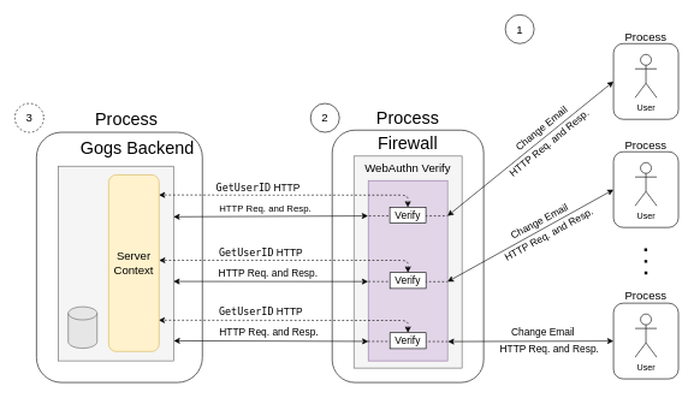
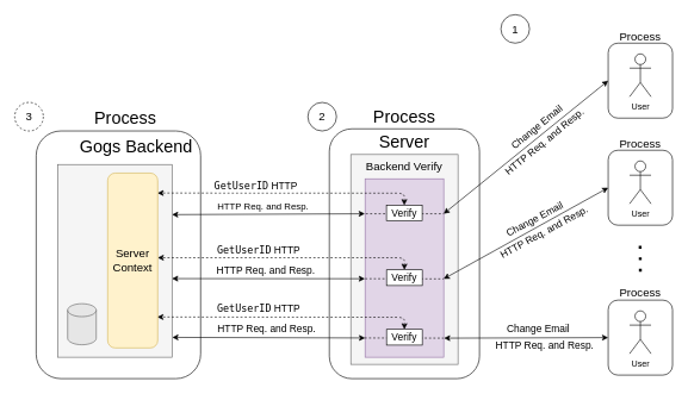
  <mxCell id="0" />
  <mxCell id="1" parent="0" />
  <mxCell id="2" value="" style="rounded=1;whiteSpace=wrap;html=1;" vertex="1" parent="1"><mxGeometry x="850" y="60" width="90" height="105" as="geometry" /></mxCell>
  <mxCell id="3" value="" style="rounded=1;whiteSpace=wrap;html=1;" vertex="1" parent="1"><mxGeometry x="50" y="183" width="230" height="347" as="geometry" /></mxCell>
  <mxCell id="4" value="&lt;font style=&quot;font-size: 24px&quot;&gt;Process&lt;/font&gt;" style="text;html=1;strokeColor=none;fillColor=none;align=center;verticalAlign=middle;whiteSpace=wrap;rounded=0;" vertex="1" parent="1"><mxGeometry x="70" y="156" width="210" height="20" as="geometry" /></mxCell>
  <mxCell id="5" value="" style="rounded=1;whiteSpace=wrap;html=1;" vertex="1" parent="1"><mxGeometry x="460" y="180" width="210" height="350" as="geometry" /></mxCell>
  <mxCell id="6" value="" style="rounded=0;whiteSpace=wrap;html=1;fillColor=#f5f5f5;strokeColor=#666666;fontColor=#333333;" vertex="1" parent="1"><mxGeometry x="490" y="216" width="150" height="294" as="geometry" /></mxCell>
- <mxCell id="7" value="&lt;font style=&quot;font-size: 24px&quot;&gt;Firewall&lt;/font&gt;" style="text;html=1;strokeColor=none;fillColor=none;align=center;verticalAlign=middle;whiteSpace=wrap;rounded=0;" vertex="1" parent="1"><mxGeometry x="490" y="188" width="150" height="20" as="geometry" /></mxCell>
+ <mxCell id="7" value="&lt;font style=&quot;font-size: 24px&quot;&gt;Server&lt;/font&gt;" style="text;html=1;strokeColor=none;fillColor=none;align=center;verticalAlign=middle;whiteSpace=wrap;rounded=0;" vertex="1" parent="1"><mxGeometry x="490" y="188" width="150" height="20" as="geometry" /></mxCell>
  <mxCell id="8" value="" style="rounded=0;whiteSpace=wrap;html=1;fillColor=#e1d5e7;strokeColor=#9673a6;" vertex="1" parent="1"><mxGeometry x="510" y="250" width="110" height="250" as="geometry" /></mxCell>
- <mxCell id="9" value="&lt;font style=&quot;font-size: 16px&quot;&gt;WebAuthn &lt;font style=&quot;font-size: 16px&quot;&gt;Verify&lt;/font&gt;&lt;/font&gt;" style="text;html=1;strokeColor=none;fillColor=none;align=center;verticalAlign=middle;whiteSpace=wrap;rounded=0;" vertex="1" parent="1"><mxGeometry x="490" y="222.5" width="150" height="20" as="geometry" /></mxCell>
+ <mxCell id="9" value="&lt;font style=&quot;font-size: 16px&quot;&gt;Backend &lt;font style=&quot;font-size: 16px&quot;&gt;Verify&lt;/font&gt;&lt;/font&gt;" style="text;html=1;strokeColor=none;fillColor=none;align=center;verticalAlign=middle;whiteSpace=wrap;rounded=0;" vertex="1" parent="1"><mxGeometry x="490" y="222.5" width="150" height="20" as="geometry" /></mxCell>
  <mxCell id="10" value="&lt;font style=&quot;font-size: 24px&quot;&gt;Process&lt;/font&gt;" style="text;html=1;strokeColor=none;fillColor=none;align=center;verticalAlign=middle;whiteSpace=wrap;rounded=0;" vertex="1" parent="1"><mxGeometry x="460" y="153" width="210" height="20" as="geometry" /></mxCell>
  <mxCell id="11" value="" style="rounded=0;whiteSpace=wrap;html=1;fillColor=#f5f5f5;strokeColor=#666666;fontColor=#333333;" vertex="1" parent="1"><mxGeometry x="80" y="230" width="160" height="270" as="geometry" /></mxCell>
  <mxCell id="12" value="&lt;font style=&quot;font-size: 24px&quot;&gt;Gogs &lt;font style=&quot;font-size: 24px&quot;&gt;Backend&lt;/font&gt;&lt;/font&gt;" style="text;html=1;strokeColor=none;fillColor=none;align=center;verticalAlign=middle;whiteSpace=wrap;rounded=0;" vertex="1" parent="1"><mxGeometry x="105" y="195" width="170" height="20" as="geometry" /></mxCell>
  <mxCell id="13" value="" style="shape=cylinder3;whiteSpace=wrap;html=1;boundedLbl=1;backgroundOutline=1;size=9.069;strokeColor=#666666;fontColor=#333333;fillColor=#E6E6E6;" vertex="1" parent="1"><mxGeometry x="94" y="425" width="40" height="57.5" as="geometry" /></mxCell>
  <mxCell id="14" value="User" style="shape=umlActor;verticalLabelPosition=bottom;verticalAlign=top;html=1;outlineConnect=0;" vertex="1" parent="1"><mxGeometry x="880" y="75" width="30" height="60" as="geometry" /></mxCell>
  <mxCell id="15" value="&lt;font style=&quot;font-size: 16px&quot;&gt;Process&lt;/font&gt;" style="text;html=1;strokeColor=none;fillColor=none;align=center;verticalAlign=middle;whiteSpace=wrap;rounded=0;" vertex="1" parent="1"><mxGeometry x="850" y="40" width="90" height="20" as="geometry" /></mxCell>
  <mxCell id="16" value="" style="rounded=1;whiteSpace=wrap;html=1;" vertex="1" parent="1"><mxGeometry x="850" y="210" width="90" height="105" as="geometry" /></mxCell>
  <mxCell id="17" value="User" style="shape=umlActor;verticalLabelPosition=bottom;verticalAlign=top;html=1;outlineConnect=0;" vertex="1" parent="1"><mxGeometry x="880" y="225" width="30" height="60" as="geometry" /></mxCell>
  <mxCell id="18" value="&lt;font style=&quot;font-size: 16px&quot;&gt;Process&lt;/font&gt;" style="text;html=1;strokeColor=none;fillColor=none;align=center;verticalAlign=middle;whiteSpace=wrap;rounded=0;" vertex="1" parent="1"><mxGeometry x="850" y="190" width="90" height="20" as="geometry" /></mxCell>
  <mxCell id="19" value="" style="endArrow=none;dashed=1;html=1;dashPattern=1 3;strokeWidth=4;" edge="1" parent="1"><mxGeometry width="50" height="50" relative="1" as="geometry"><mxPoint x="895" y="380" as="sourcePoint" /><mxPoint x="894.66" y="340" as="targetPoint" /></mxGeometry></mxCell>
  <mxCell id="20" value="" style="rounded=1;whiteSpace=wrap;html=1;" vertex="1" parent="1"><mxGeometry x="850" y="420" width="90" height="105" as="geometry" /></mxCell>
  <mxCell id="21" value="User" style="shape=umlActor;verticalLabelPosition=bottom;verticalAlign=top;html=1;outlineConnect=0;" vertex="1" parent="1"><mxGeometry x="880" y="435" width="30" height="60" as="geometry" /></mxCell>
  <mxCell id="22" value="&lt;font style=&quot;font-size: 16px&quot;&gt;Process&lt;/font&gt;" style="text;html=1;strokeColor=none;fillColor=none;align=center;verticalAlign=middle;whiteSpace=wrap;rounded=0;" vertex="1" parent="1"><mxGeometry x="850" y="400" width="90" height="20" as="geometry" /></mxCell>
  <mxCell id="23" value="" style="endArrow=classic;html=1;strokeWidth=1;exitX=0;exitY=0.5;exitDx=0;exitDy=0;entryX=0.999;entryY=0.196;entryDx=0;entryDy=0;startArrow=classic;startFill=1;entryPerimeter=0;" edge="1" parent="1" source="2" target="8"><mxGeometry width="50" height="50" relative="1" as="geometry"><mxPoint x="760" y="195" as="sourcePoint" /><mxPoint x="810" y="145" as="targetPoint" /></mxGeometry></mxCell>
  <mxCell id="24" value="&lt;div&gt;&lt;font style=&quot;font-size: 14px&quot;&gt;Change Email&lt;/font&gt;&lt;/div&gt;" style="edgeLabel;html=1;align=center;verticalAlign=middle;resizable=0;points=[];rotation=-39.5;" vertex="1" connectable="0" parent="23"><mxGeometry x="0.134" y="-2" relative="1" as="geometry"><mxPoint x="31" y="-39" as="offset" /></mxGeometry></mxCell>
  <mxCell id="25" value="&lt;font style=&quot;font-size: 14px&quot;&gt;HTTP Req. and Resp.&lt;br&gt;&lt;/font&gt;" style="edgeLabel;html=1;align=center;verticalAlign=middle;resizable=0;points=[];rotation=-39.4;" vertex="1" connectable="0" parent="23"><mxGeometry x="-0.445" y="-1" relative="1" as="geometry"><mxPoint x="-25" y="35" as="offset" /></mxGeometry></mxCell>
  <mxCell id="26" value="" style="endArrow=classic;html=1;strokeWidth=1;exitX=0;exitY=0.5;exitDx=0;exitDy=0;entryX=0.999;entryY=0.561;entryDx=0;entryDy=0;startArrow=classic;startFill=1;entryPerimeter=0;" edge="1" parent="1" source="16" target="8"><mxGeometry width="50" height="50" relative="1" as="geometry"><mxPoint x="800" y="285" as="sourcePoint" /><mxPoint x="850" y="235" as="targetPoint" /></mxGeometry></mxCell>
  <mxCell id="27" value="&lt;font style=&quot;font-size: 14px&quot;&gt;Change Email&lt;/font&gt;" style="edgeLabel;html=1;align=center;verticalAlign=middle;resizable=0;points=[];rotation=-27.9;" vertex="1" connectable="0" parent="26"><mxGeometry x="-0.18" y="3" relative="1" as="geometry"><mxPoint x="-11" y="-11" as="offset" /></mxGeometry></mxCell>
  <mxCell id="28" value="&lt;font style=&quot;font-size: 14px&quot;&gt;HTTP Req. and Resp.&lt;br&gt;&lt;/font&gt;" style="edgeLabel;html=1;align=center;verticalAlign=middle;resizable=0;points=[];rotation=-28.6;" vertex="1" connectable="0" parent="26"><mxGeometry x="-0.498" relative="1" as="geometry"><mxPoint x="-33" y="30" as="offset" /></mxGeometry></mxCell>
  <mxCell id="29" value="" style="endArrow=classic;startArrow=classic;html=1;strokeWidth=1;entryX=0;entryY=0.5;entryDx=0;entryDy=0;exitX=1.004;exitY=0.893;exitDx=0;exitDy=0;exitPerimeter=0;" edge="1" parent="1" source="8" target="20"><mxGeometry width="50" height="50" relative="1" as="geometry"><mxPoint x="740" y="350" as="sourcePoint" /><mxPoint x="790" y="300" as="targetPoint" /></mxGeometry></mxCell>
  <mxCell id="30" value="&lt;font style=&quot;font-size: 14px&quot;&gt;Change Email&lt;br&gt;&lt;/font&gt;" style="edgeLabel;html=1;align=center;verticalAlign=middle;resizable=0;points=[];" vertex="1" connectable="0" parent="29"><mxGeometry x="0.115" y="-1" relative="1" as="geometry"><mxPoint x="3" y="-13" as="offset" /></mxGeometry></mxCell>
  <mxCell id="31" value="&lt;font style=&quot;font-size: 14px&quot;&gt;HTTP Req. and Resp.&lt;br&gt;&lt;/font&gt;" style="edgeLabel;html=1;align=center;verticalAlign=middle;resizable=0;points=[];" vertex="1" connectable="0" parent="29"><mxGeometry x="0.569" y="-3" relative="1" as="geometry"><mxPoint x="-40" y="8" as="offset" /></mxGeometry></mxCell>
  <mxCell id="32" value="" style="endArrow=classic;startArrow=classic;html=1;strokeWidth=1;exitX=-0.003;exitY=0.196;exitDx=0;exitDy=0;entryX=1;entryY=0.26;entryDx=0;entryDy=0;exitPerimeter=0;entryPerimeter=0;" edge="1" parent="1" source="8" target="11"><mxGeometry width="50" height="50" relative="1" as="geometry"><mxPoint x="510.44" y="298.75" as="sourcePoint" /><mxPoint x="220.39" y="298.86" as="targetPoint" /></mxGeometry></mxCell>
  <mxCell id="33" value="&lt;font style=&quot;font-size: 13px&quot;&gt;HTTP Req. and Resp.&lt;/font&gt;" style="edgeLabel;html=1;align=center;verticalAlign=middle;resizable=0;points=[];" vertex="1" connectable="0" parent="32"><mxGeometry x="0.061" y="-1" relative="1" as="geometry"><mxPoint y="-10" as="offset" /></mxGeometry></mxCell>
  <mxCell id="34" value="" style="endArrow=classic;startArrow=classic;html=1;strokeWidth=1;exitX=-0.002;exitY=0.56;exitDx=0;exitDy=0;entryX=1;entryY=0.592;entryDx=0;entryDy=0;entryPerimeter=0;exitPerimeter=0;" edge="1" parent="1" source="8" target="11"><mxGeometry width="50" height="50" relative="1" as="geometry"><mxPoint x="510.33" y="389.17" as="sourcePoint" /><mxPoint x="220.39" y="389.97" as="targetPoint" /></mxGeometry></mxCell>
  <mxCell id="35" value="&lt;font style=&quot;font-size: 14px&quot;&gt;HTTP Req. and Resp.&lt;/font&gt;" style="edgeLabel;html=1;align=center;verticalAlign=middle;resizable=0;points=[];" vertex="1" connectable="0" parent="34"><mxGeometry x="0.027" y="-1" relative="1" as="geometry"><mxPoint y="-11" as="offset" /></mxGeometry></mxCell>
  <mxCell id="36" value="" style="endArrow=classic;startArrow=classic;html=1;strokeWidth=1;exitX=0.001;exitY=0.892;exitDx=0;exitDy=0;entryX=1.002;entryY=0.897;entryDx=0;entryDy=0;entryPerimeter=0;exitPerimeter=0;" edge="1" parent="1" source="8" target="11"><mxGeometry width="50" height="50" relative="1" as="geometry"><mxPoint x="480.21" y="347.5" as="sourcePoint" /><mxPoint x="230" y="347.66" as="targetPoint" /></mxGeometry></mxCell>
  <mxCell id="37" value="&lt;font style=&quot;font-size: 14px&quot;&gt;HTTP Req. and Resp.&lt;/font&gt;" style="edgeLabel;html=1;align=center;verticalAlign=middle;resizable=0;points=[];" vertex="1" connectable="0" parent="36"><mxGeometry x="0.09" relative="1" as="geometry"><mxPoint x="8" y="-12" as="offset" /></mxGeometry></mxCell>
  <mxCell id="38" value="" style="endArrow=none;dashed=1;html=1;strokeWidth=1;entryX=0.999;entryY=0.196;entryDx=0;entryDy=0;exitX=0.009;exitY=0.196;exitDx=0;exitDy=0;entryPerimeter=0;exitPerimeter=0;" edge="1" parent="1" source="8" target="8"><mxGeometry width="50" height="50" relative="1" as="geometry"><mxPoint x="510" y="273" as="sourcePoint" /><mxPoint x="370" y="465" as="targetPoint" /></mxGeometry></mxCell>
  <mxCell id="39" value="" style="endArrow=none;dashed=1;html=1;strokeWidth=1;entryX=0.997;entryY=0.561;entryDx=0;entryDy=0;exitX=0.002;exitY=0.56;exitDx=0;exitDy=0;entryPerimeter=0;exitPerimeter=0;" edge="1" parent="1" source="8" target="8"><mxGeometry width="50" height="50" relative="1" as="geometry"><mxPoint x="520" y="282.5" as="sourcePoint" /><mxPoint x="630" y="282.5" as="targetPoint" /></mxGeometry></mxCell>
  <mxCell id="40" value="" style="endArrow=none;html=1;strokeWidth=1;entryX=1;entryY=0.893;entryDx=0;entryDy=0;entryPerimeter=0;exitX=-0.005;exitY=0.892;exitDx=0;exitDy=0;exitPerimeter=0;dashed=1;" edge="1" parent="1" source="8" target="8"><mxGeometry width="50" height="50" relative="1" as="geometry"><mxPoint x="510" y="472" as="sourcePoint" /><mxPoint x="630" y="315" as="targetPoint" /></mxGeometry></mxCell>
  <mxCell id="41" value="&lt;font style=&quot;font-size: 14px&quot;&gt;Verify&lt;/font&gt;" style="rounded=0;whiteSpace=wrap;html=1;" vertex="1" parent="1"><mxGeometry x="540" y="461" width="50" height="22" as="geometry" /></mxCell>
  <mxCell id="42" value="" style="endArrow=classic;startArrow=classic;html=1;dashed=1;strokeWidth=1;exitX=0.5;exitY=0;exitDx=0;exitDy=0;entryX=0.991;entryY=0.823;entryDx=0;entryDy=0;entryPerimeter=0;" edge="1" parent="1" source="41" target="50"><mxGeometry width="50" height="50" relative="1" as="geometry"><mxPoint x="340" y="455" as="sourcePoint" /><mxPoint x="390" y="430" as="targetPoint" /><Array as="points"><mxPoint x="565" y="444" /></Array></mxGeometry></mxCell>
  <mxCell id="43" value="&lt;font style=&quot;font-size: 14px&quot; face=&quot;monospace&quot;&gt;GetUserID&lt;/font&gt;&lt;font style=&quot;font-size: 14px&quot;&gt; HTTP&lt;/font&gt;" style="edgeLabel;html=1;align=center;verticalAlign=middle;resizable=0;points=[];" vertex="1" connectable="0" parent="42"><mxGeometry x="0.201" y="-1" relative="1" as="geometry"><mxPoint x="-4" y="-11" as="offset" /></mxGeometry></mxCell>
  <mxCell id="44" value="&lt;font style=&quot;font-size: 14px&quot;&gt;Verify&lt;/font&gt;" style="rounded=0;whiteSpace=wrap;html=1;" vertex="1" parent="1"><mxGeometry x="540" y="377.58" width="50" height="22" as="geometry" /></mxCell>
  <mxCell id="45" value="" style="endArrow=classic;startArrow=classic;html=1;dashed=1;strokeWidth=1;exitX=0.5;exitY=0;exitDx=0;exitDy=0;entryX=0.999;entryY=0.484;entryDx=0;entryDy=0;entryPerimeter=0;" edge="1" parent="1" source="44" target="50"><mxGeometry width="50" height="50" relative="1" as="geometry"><mxPoint x="340" y="371.58" as="sourcePoint" /><mxPoint x="220.13" y="360.42" as="targetPoint" /><Array as="points"><mxPoint x="565" y="360.58" /></Array></mxGeometry></mxCell>
  <mxCell id="46" value="&lt;font style=&quot;font-size: 14px&quot; face=&quot;monospace&quot;&gt;GetUserID&lt;/font&gt;&lt;font style=&quot;font-size: 14px&quot;&gt; HTTP&lt;/font&gt;" style="edgeLabel;html=1;align=center;verticalAlign=middle;resizable=0;points=[];" vertex="1" connectable="0" parent="45"><mxGeometry x="0.144" y="-1" relative="1" as="geometry"><mxPoint x="-15" y="-10" as="offset" /></mxGeometry></mxCell>
  <mxCell id="47" value="&lt;font style=&quot;font-size: 14px&quot;&gt;Verify&lt;/font&gt;" style="rounded=0;whiteSpace=wrap;html=1;" vertex="1" parent="1"><mxGeometry x="539.87" y="287.16" width="50" height="22" as="geometry" /></mxCell>
  <mxCell id="48" value="" style="endArrow=classic;startArrow=classic;html=1;dashed=1;strokeWidth=1;exitX=0.5;exitY=0;exitDx=0;exitDy=0;entryX=0.995;entryY=0.114;entryDx=0;entryDy=0;entryPerimeter=0;" edge="1" parent="1" source="47" target="50"><mxGeometry width="50" height="50" relative="1" as="geometry"><mxPoint x="339.87" y="281.16" as="sourcePoint" /><mxPoint x="220" y="270" as="targetPoint" /><Array as="points"><mxPoint x="564.87" y="270.16" /></Array></mxGeometry></mxCell>
  <mxCell id="49" value="&lt;font style=&quot;font-size: 14px&quot; face=&quot;monospace&quot;&gt;GetUserID&lt;/font&gt;&lt;font style=&quot;font-size: 14px&quot;&gt; HTTP&lt;/font&gt;" style="edgeLabel;html=1;align=center;verticalAlign=middle;resizable=0;points=[];" vertex="1" connectable="0" parent="48"><mxGeometry x="0.152" relative="1" as="geometry"><mxPoint x="-16" y="-11" as="offset" /></mxGeometry></mxCell>
  <mxCell id="50" value="&lt;font style=&quot;font-size: 16px&quot;&gt;Server Context&lt;br&gt;&lt;/font&gt;" style="whiteSpace=wrap;html=1;fillColor=#fff2cc;strokeColor=#d6b656;rounded=1;" vertex="1" parent="1"><mxGeometry x="150" y="242" width="70" height="245" as="geometry" /></mxCell>
  <mxCell id="51" value="&lt;font style=&quot;font-size: 16px&quot;&gt;1&lt;/font&gt;" style="ellipse;whiteSpace=wrap;html=1;aspect=fixed;" vertex="1" parent="1"><mxGeometry x="700" y="20" width="40" height="40" as="geometry" /></mxCell>
  <mxCell id="52" value="&lt;font style=&quot;font-size: 16px&quot;&gt;2&lt;/font&gt;" style="ellipse;whiteSpace=wrap;html=1;aspect=fixed;" vertex="1" parent="1"><mxGeometry x="430" y="143" width="40" height="40" as="geometry" /></mxCell>
  <mxCell id="53" value="&lt;font style=&quot;font-size: 16px&quot;&gt;3&lt;/font&gt;" style="ellipse;whiteSpace=wrap;html=1;aspect=fixed;dashed=1;" vertex="1" parent="1"><mxGeometry x="20" y="143" width="40" height="40" as="geometry" /></mxCell>
